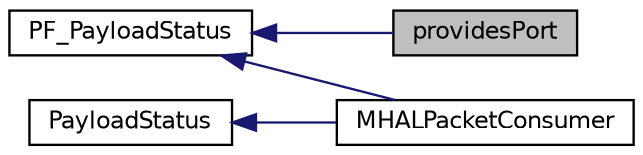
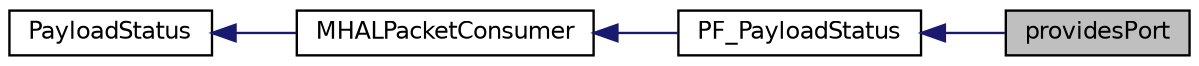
  digraph {
    rankdir=LR
    node [color=black fillcolor=white fontname=Helvetica fontsize=10 shape=record style=filled]
    edge [color=midnightblue dir=back fontname=Helvetica fontsize=10 labelfontname=Helvetica labelfontsize=10 style=solid]
    n1 [fillcolor=grey75 fontcolor=black height=0.2 label=providesPort width=0.4]
    n2 [height=0.2 label=PF_PayloadStatus width=0.4]
    n3 [height=0.2 label=MHALPacketConsumer width=0.4]
    n4 [height=0.2 label=PayloadStatus width=0.4]
    n2 -> n1
-   n2 -> n3
+   n3 -> n2
    n4 -> n3
  }
